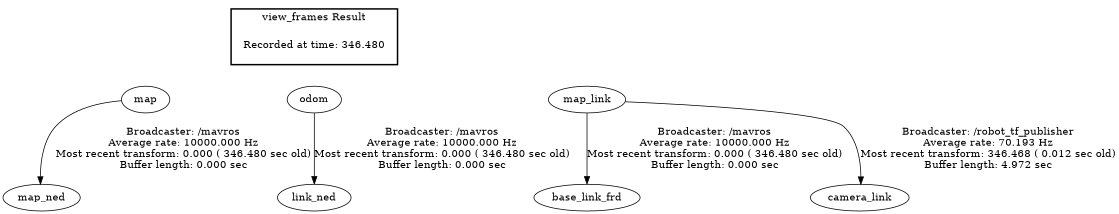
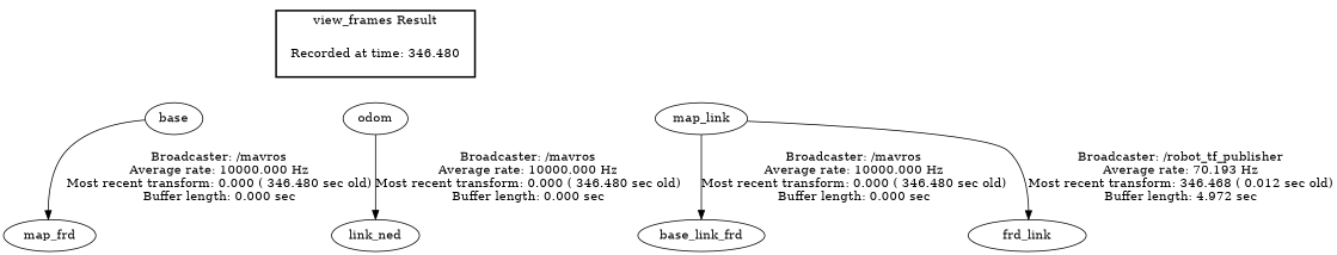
  digraph {
    "Recorded at time: 346.480" [shape=plaintext]
-   map
+   map [label=base]
    odom
    n4 [label=map_link]
-   map_ned
+   map_ned [label=map_frd]
    n6 [label=link_ned]
    base_link_frd
-   camera_link
+   camera_link [label=frd_link]
    subgraph cluster_1 {
      color=black
      label="view_frames Result"
      style=bold
      "Recorded at time: 346.480"
    }
    "Recorded at time: 346.480" -> map [style=invis]
    "Recorded at time: 346.480" -> odom [style=invis]
    "Recorded at time: 346.480" -> n4 [style=invis]
    map -> map_ned [label="Broadcaster: /mavros\nAverage rate: 10000.000 Hz\nMost recent transform: 0.000 ( 346.480 sec old)\nBuffer length: 0.000 sec\n"]
    odom -> n6 [label="Broadcaster: /mavros\nAverage rate: 10000.000 Hz\nMost recent transform: 0.000 ( 346.480 sec old)\nBuffer length: 0.000 sec\n"]
    n4 -> base_link_frd [label="Broadcaster: /mavros\nAverage rate: 10000.000 Hz\nMost recent transform: 0.000 ( 346.480 sec old)\nBuffer length: 0.000 sec\n"]
    n4 -> camera_link [label="Broadcaster: /robot_tf_publisher\nAverage rate: 70.193 Hz\nMost recent transform: 346.468 ( 0.012 sec old)\nBuffer length: 4.972 sec\n"]
  }
